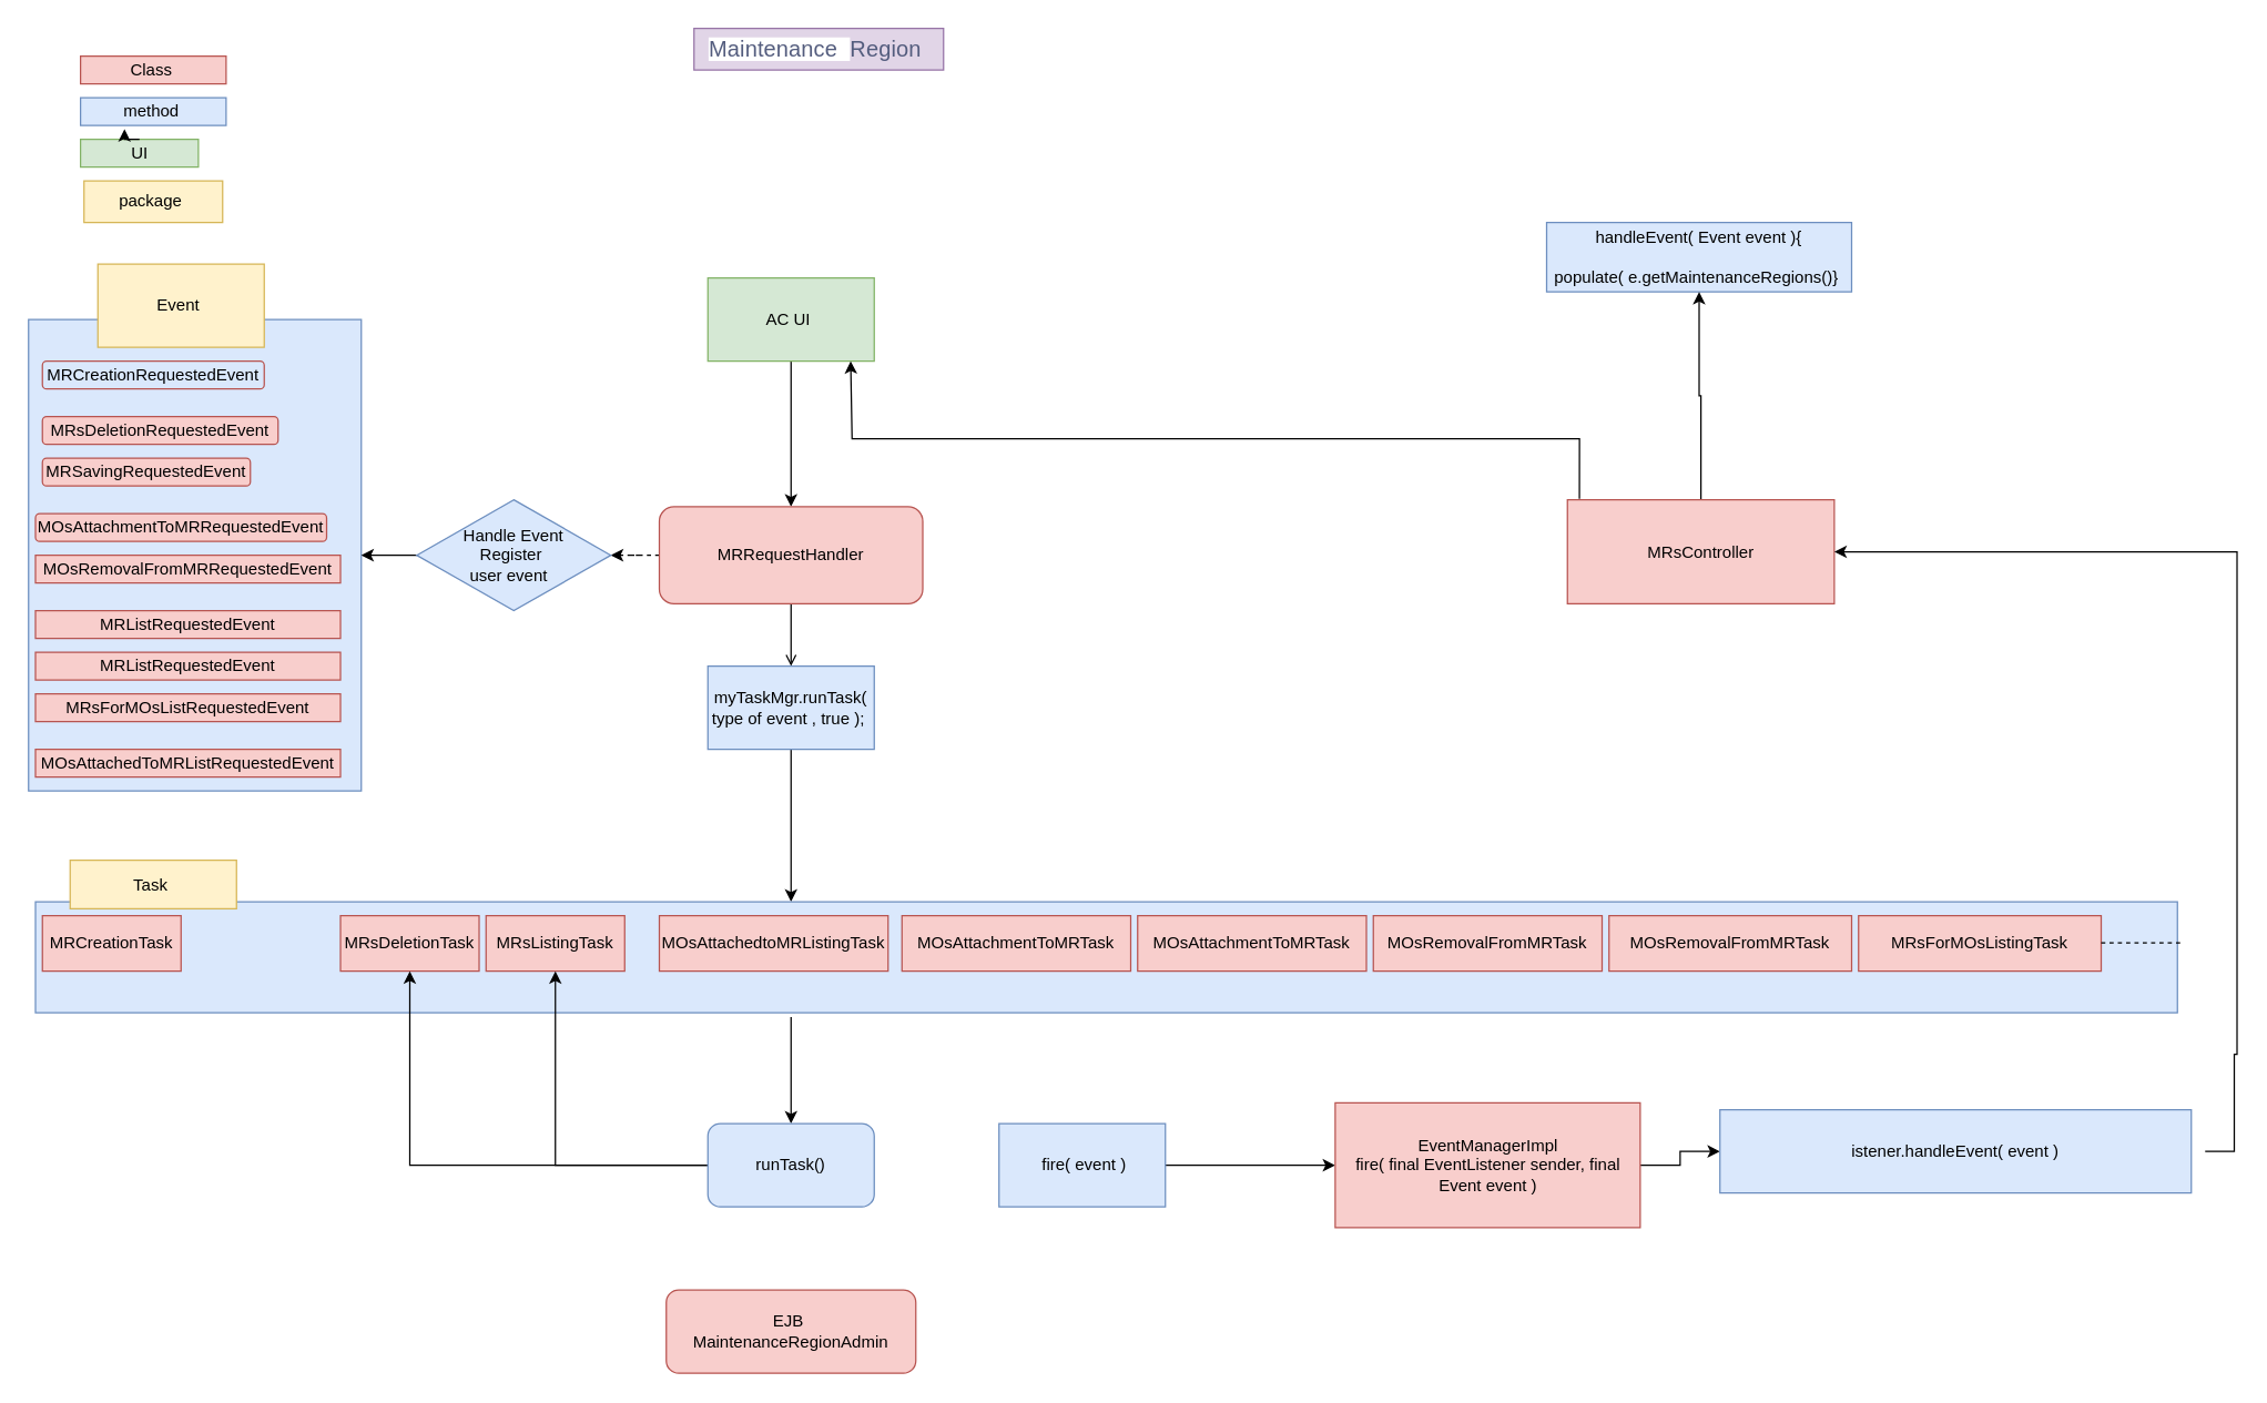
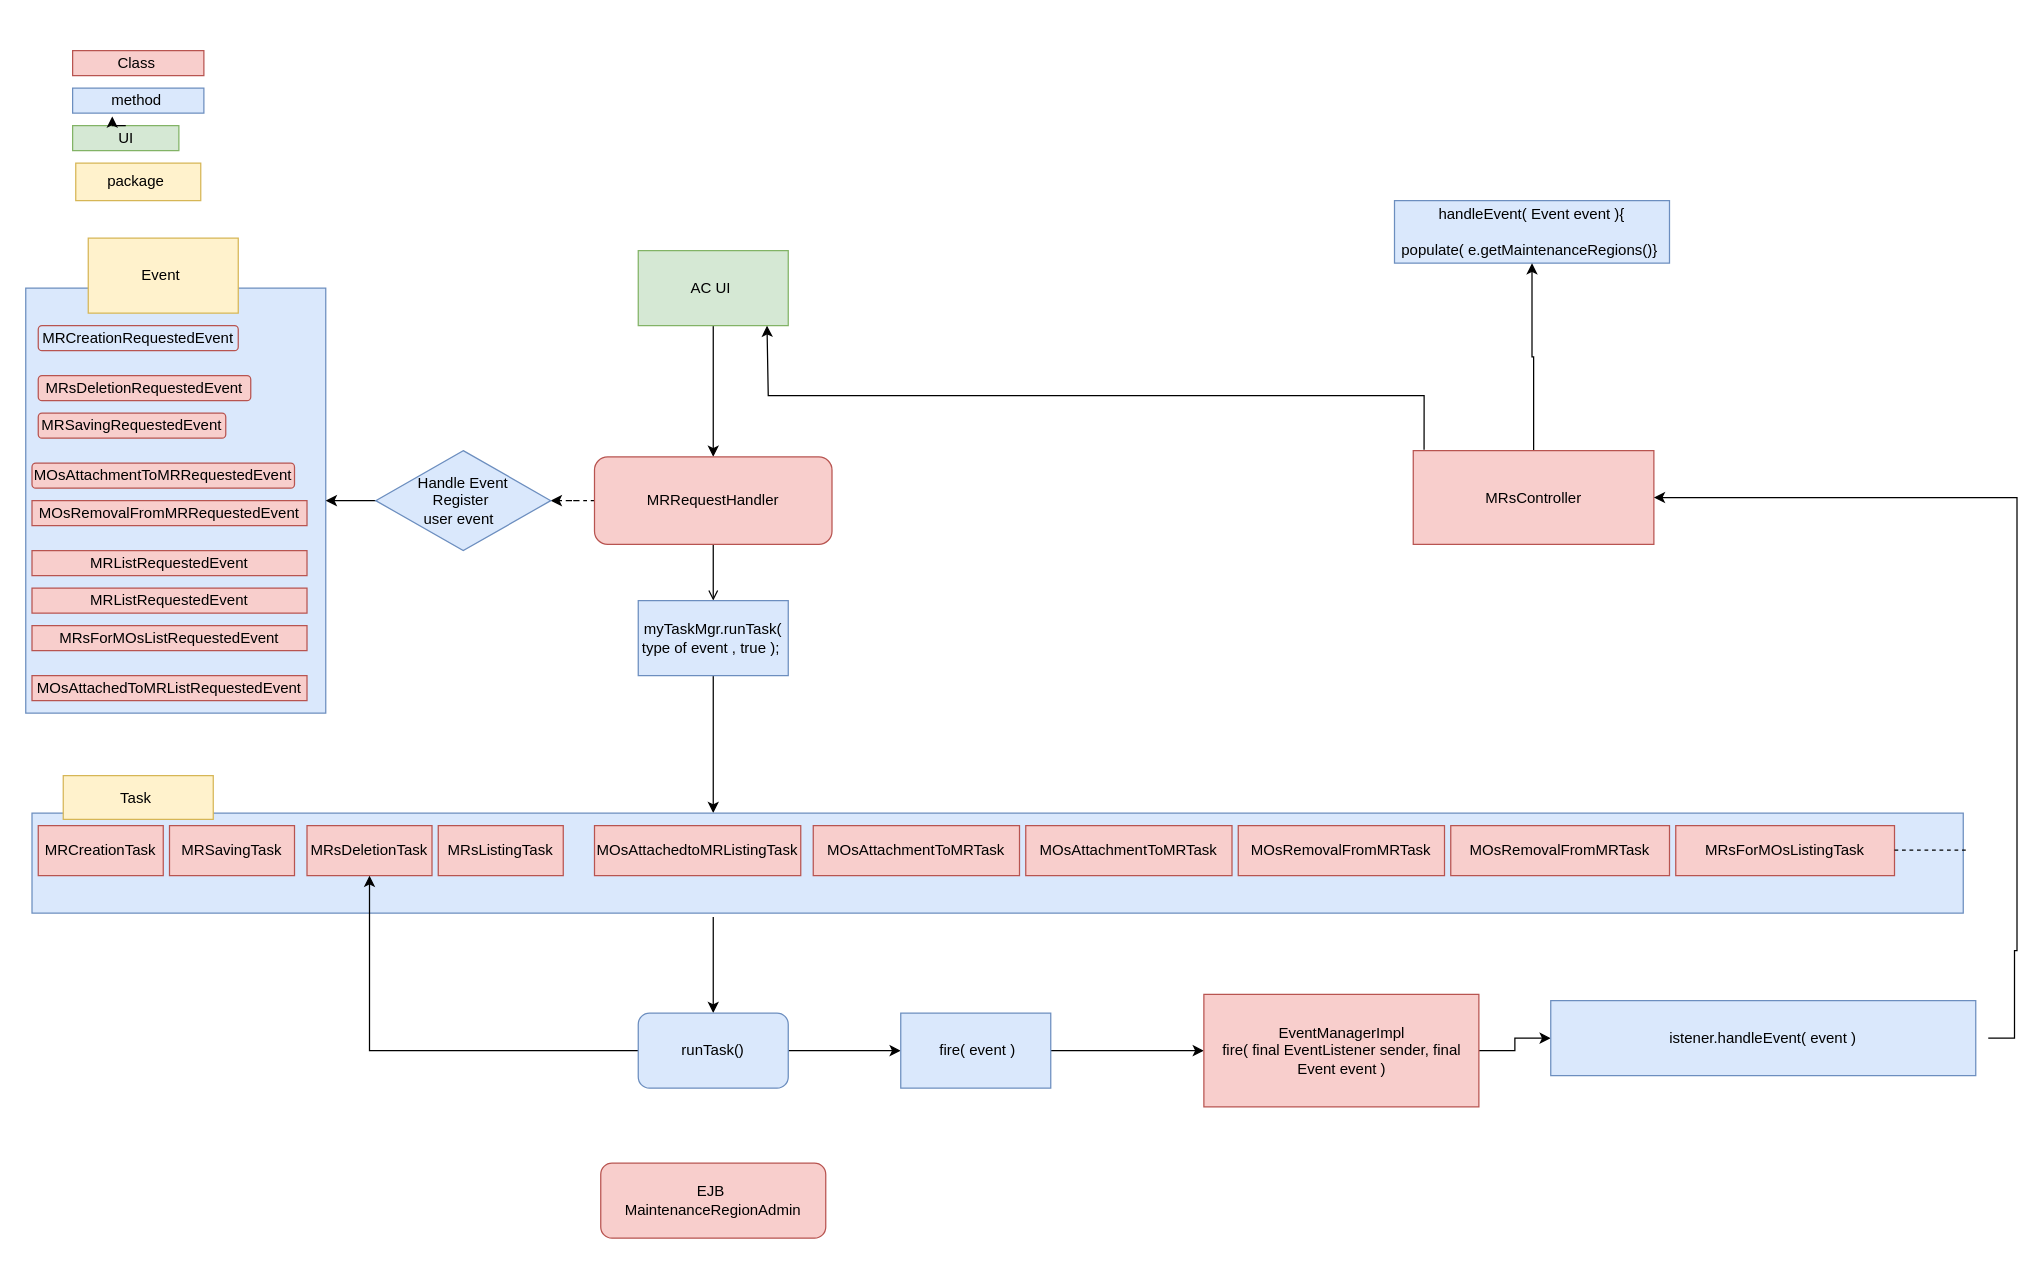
  <mxCell id="0" />
  <mxCell id="1" parent="0" />
  <mxCell id="2" value="" style="edgeStyle=orthogonalEdgeStyle;rounded=0;orthogonalLoop=1;jettySize=auto;html=1;" parent="1" source="3" target="6" edge="1"><mxGeometry relative="1" as="geometry" /></mxCell>
  <mxCell id="3" value="AC UI&amp;nbsp;" style="rounded=0;whiteSpace=wrap;html=1;fillColor=#d5e8d4;strokeColor=#82b366;" parent="1" vertex="1"><mxGeometry x="510" y="200" width="120" height="60" as="geometry" /></mxCell>
  <mxCell id="4" value="" style="edgeStyle=orthogonalEdgeStyle;rounded=0;orthogonalLoop=1;jettySize=auto;html=1;dashed=1;" parent="1" source="6" target="13" edge="1"><mxGeometry relative="1" as="geometry" /></mxCell>
  <mxCell id="5" value="" style="edgeStyle=orthogonalEdgeStyle;rounded=0;orthogonalLoop=1;jettySize=auto;html=1;endArrow=open;" parent="1" source="6" target="21" edge="1"><mxGeometry relative="1" as="geometry" /></mxCell>
  <mxCell id="6" value="MRRequestHandler" style="rounded=1;whiteSpace=wrap;html=1;fillColor=#f8cecc;strokeColor=#b85450;" parent="1" vertex="1"><mxGeometry x="475" y="365" width="190" height="70" as="geometry" /></mxCell>
  <mxCell id="7" value="" style="rounded=0;whiteSpace=wrap;html=1;fillColor=#dae8fc;strokeColor=#6c8ebf;" parent="1" vertex="1"><mxGeometry x="20" y="230" width="240" height="340" as="geometry" /></mxCell>
  <mxCell id="8" value="MRCreationRequestedEvent" style="rounded=1;whiteSpace=wrap;html=1;fillColor=#dae8fc;strokeColor=#b85450;" parent="1" vertex="1"><mxGeometry x="30" y="260" width="160" height="20" as="geometry" /></mxCell>
  <mxCell id="9" value="MRsDeletionRequestedEvent" style="rounded=1;whiteSpace=wrap;html=1;fillColor=#f8cecc;strokeColor=#b85450;" parent="1" vertex="1"><mxGeometry x="30" y="300" width="170" height="20" as="geometry" /></mxCell>
  <mxCell id="10" value="MRSavingRequestedEvent" style="rounded=1;whiteSpace=wrap;html=1;fillColor=#f8cecc;strokeColor=#b85450;" parent="1" vertex="1"><mxGeometry x="30" y="330" width="150" height="20" as="geometry" /></mxCell>
  <mxCell id="11" value="MOsAttachmentToMRRequestedEvent" style="rounded=1;whiteSpace=wrap;html=1;fillColor=#f8cecc;strokeColor=#b85450;" parent="1" vertex="1"><mxGeometry x="25" y="370" width="210" height="20" as="geometry" /></mxCell>
  <mxCell id="12" value="" style="edgeStyle=orthogonalEdgeStyle;rounded=0;orthogonalLoop=1;jettySize=auto;html=1;entryX=1;entryY=0.5;entryDx=0;entryDy=0;" parent="1" source="13" target="7" edge="1"><mxGeometry relative="1" as="geometry"><mxPoint x="280" y="400" as="targetPoint" /><Array as="points" /></mxGeometry></mxCell>
  <mxCell id="13" value="Handle Event&lt;div&gt;Register&amp;nbsp;&lt;/div&gt;&lt;div&gt;user event&amp;nbsp;&amp;nbsp;&lt;/div&gt;" style="rhombus;whiteSpace=wrap;html=1;fillColor=#dae8fc;strokeColor=#6c8ebf;" parent="1" vertex="1"><mxGeometry x="300" y="360" width="140" height="80" as="geometry" /></mxCell>
  <mxCell id="14" value="MOsRemovalFromMRRequestedEvent" style="rounded=0;whiteSpace=wrap;html=1;fillColor=#f8cecc;strokeColor=#b85450;" parent="1" vertex="1"><mxGeometry x="25" y="400" width="220" height="20" as="geometry" /></mxCell>
  <mxCell id="15" value="MRListRequestedEvent" style="rounded=0;whiteSpace=wrap;html=1;fillColor=#f8cecc;strokeColor=#b85450;" parent="1" vertex="1"><mxGeometry x="25" y="440" width="220" height="20" as="geometry" /></mxCell>
  <mxCell id="16" value="MRsForMOsListRequestedEvent" style="rounded=0;whiteSpace=wrap;html=1;fillColor=#f8cecc;strokeColor=#b85450;" parent="1" vertex="1"><mxGeometry x="25" y="500" width="220" height="20" as="geometry" /></mxCell>
  <mxCell id="17" value="MRListRequestedEvent" style="rounded=0;whiteSpace=wrap;html=1;fillColor=#f8cecc;strokeColor=#b85450;" parent="1" vertex="1"><mxGeometry x="25" y="470" width="220" height="20" as="geometry" /></mxCell>
  <mxCell id="18" value="MOsAttachedToMRListRequestedEvent" style="rounded=0;whiteSpace=wrap;html=1;fillColor=#f8cecc;strokeColor=#b85450;" parent="1" vertex="1"><mxGeometry x="25" y="540" width="220" height="20" as="geometry" /></mxCell>
  <mxCell id="19" value="Event&amp;nbsp;" style="rounded=0;whiteSpace=wrap;html=1;fillColor=#fff2cc;strokeColor=#d6b656;" parent="1" vertex="1"><mxGeometry x="70" y="190" width="120" height="60" as="geometry" /></mxCell>
  <mxCell id="20" value="" style="edgeStyle=orthogonalEdgeStyle;rounded=0;orthogonalLoop=1;jettySize=auto;html=1;" parent="1" source="21" target="22" edge="1"><mxGeometry relative="1" as="geometry"><Array as="points"><mxPoint x="570" y="620" /><mxPoint x="570" y="620" /></Array></mxGeometry></mxCell>
  <mxCell id="21" value="myTaskMgr.runTask( type of event , true );&amp;nbsp;" style="rounded=0;whiteSpace=wrap;html=1;fillColor=#dae8fc;strokeColor=#6c8ebf;" parent="1" vertex="1"><mxGeometry x="510" y="480" width="120" height="60" as="geometry" /></mxCell>
  <mxCell id="22" value="" style="rounded=0;whiteSpace=wrap;html=1;fillColor=#dae8fc;strokeColor=#6c8ebf;" parent="1" vertex="1"><mxGeometry x="25" y="650" width="1545" height="80" as="geometry" /></mxCell>
  <mxCell id="23" value="MRCreationTask" style="rounded=0;whiteSpace=wrap;html=1;fillColor=#f8cecc;strokeColor=#b85450;" parent="1" vertex="1"><mxGeometry x="30" y="660" width="100" height="40" as="geometry" /></mxCell>
+ <mxCell id="24" value="MRSavingTask" style="rounded=0;whiteSpace=wrap;html=1;fillColor=#f8cecc;strokeColor=#b85450;" parent="1" vertex="1"><mxGeometry x="135" y="660" width="100" height="40" as="geometry" /></mxCell>
  <mxCell id="25" value="MRsDeletionTask" style="rounded=0;whiteSpace=wrap;html=1;fillColor=#f8cecc;strokeColor=#b85450;" parent="1" vertex="1"><mxGeometry x="245" y="660" width="100" height="40" as="geometry" /></mxCell>
  <mxCell id="26" value="MRsListingTask" style="rounded=0;whiteSpace=wrap;html=1;fillColor=#f8cecc;strokeColor=#b85450;" parent="1" vertex="1"><mxGeometry x="350" y="660" width="100" height="40" as="geometry" /></mxCell>
  <mxCell id="27" value="MOsAttachmentToMRTask" style="rounded=0;whiteSpace=wrap;html=1;fillColor=#f8cecc;strokeColor=#b85450;" parent="1" vertex="1"><mxGeometry x="650" y="660" width="165" height="40" as="geometry" /></mxCell>
  <mxCell id="28" value="MOsAttachedtoMRListingTask" style="rounded=0;whiteSpace=wrap;html=1;fillColor=#f8cecc;strokeColor=#b85450;" parent="1" vertex="1"><mxGeometry x="475" y="660" width="165" height="40" as="geometry" /></mxCell>
  <mxCell id="29" value="MOsAttachmentToMRTask" style="rounded=0;whiteSpace=wrap;html=1;fillColor=#f8cecc;strokeColor=#b85450;" parent="1" vertex="1"><mxGeometry x="820" y="660" width="165" height="40" as="geometry" /></mxCell>
  <mxCell id="30" value="MOsRemovalFromMRTask" style="rounded=0;whiteSpace=wrap;html=1;fillColor=#f8cecc;strokeColor=#b85450;" parent="1" vertex="1"><mxGeometry x="990" y="660" width="165" height="40" as="geometry" /></mxCell>
  <mxCell id="31" value="MOsRemovalFromMRTask" style="rounded=0;whiteSpace=wrap;html=1;fillColor=#f8cecc;strokeColor=#b85450;" parent="1" vertex="1"><mxGeometry x="1160" y="660" width="175" height="40" as="geometry" /></mxCell>
  <mxCell id="32" value="MRsForMOsListingTask" style="rounded=0;whiteSpace=wrap;html=1;fillColor=#f8cecc;strokeColor=#b85450;" parent="1" vertex="1"><mxGeometry x="1340" y="660" width="175" height="40" as="geometry" /></mxCell>
  <mxCell id="33" value="" style="endArrow=none;dashed=1;html=1;rounded=0;" parent="1" edge="1"><mxGeometry width="50" height="50" relative="1" as="geometry"><mxPoint x="1515" y="679.5" as="sourcePoint" /><mxPoint x="1575" y="679.5" as="targetPoint" /></mxGeometry></mxCell>
  <mxCell id="34" value="" style="endArrow=classic;html=1;rounded=0;" parent="1" target="37" edge="1"><mxGeometry width="50" height="50" relative="1" as="geometry"><mxPoint x="570" y="733" as="sourcePoint" /><mxPoint x="510" y="810" as="targetPoint" /><Array as="points" /></mxGeometry></mxCell>
  <mxCell id="35" value="" style="edgeStyle=orthogonalEdgeStyle;rounded=0;orthogonalLoop=1;jettySize=auto;html=1;" parent="1" source="37" target="25" edge="1"><mxGeometry relative="1" as="geometry" /></mxCell>
- <mxCell id="36" value="" style="edgeStyle=orthogonalEdgeStyle;rounded=0;orthogonalLoop=1;jettySize=auto;html=1;" parent="1" source="37" target="26" edge="1"><mxGeometry relative="1" as="geometry" /></mxCell>
+ <mxCell id="36" value="" style="edgeStyle=orthogonalEdgeStyle;rounded=0;orthogonalLoop=1;jettySize=auto;html=1;" parent="1" source="37" target="40" edge="1"><mxGeometry relative="1" as="geometry" /></mxCell>
  <mxCell id="37" value="runTask()" style="rounded=1;whiteSpace=wrap;html=1;fillColor=#dae8fc;strokeColor=#6c8ebf;" parent="1" vertex="1"><mxGeometry x="510" y="810" width="120" height="60" as="geometry" /></mxCell>
  <mxCell id="38" value="EJB&amp;nbsp;&lt;div&gt;MaintenanceRegionAdmin&lt;/div&gt;" style="rounded=1;whiteSpace=wrap;html=1;fillColor=#f8cecc;strokeColor=#b85450;" parent="1" vertex="1"><mxGeometry x="480" y="930" width="180" height="60" as="geometry" /></mxCell>
  <mxCell id="39" value="" style="edgeStyle=orthogonalEdgeStyle;rounded=0;orthogonalLoop=1;jettySize=auto;html=1;" parent="1" source="40" target="42" edge="1"><mxGeometry relative="1" as="geometry" /></mxCell>
  <mxCell id="40" value="&amp;nbsp;fire( event )" style="rounded=0;whiteSpace=wrap;html=1;fillColor=#dae8fc;strokeColor=#6c8ebf;" parent="1" vertex="1"><mxGeometry x="720" y="810" width="120" height="60" as="geometry" /></mxCell>
  <mxCell id="41" value="" style="edgeStyle=orthogonalEdgeStyle;rounded=0;orthogonalLoop=1;jettySize=auto;html=1;" parent="1" source="42" target="48" edge="1"><mxGeometry relative="1" as="geometry" /></mxCell>
  <mxCell id="42" value="EventManagerImpl&lt;div&gt;fire( final EventListener sender, final Event event )&lt;/div&gt;" style="rounded=0;whiteSpace=wrap;html=1;fillColor=#f8cecc;strokeColor=#b85450;" parent="1" vertex="1"><mxGeometry x="962.5" y="795" width="220" height="90" as="geometry" /></mxCell>
  <mxCell id="43" value="&lt;div style=&quot;&quot;&gt;handleEvent( Event event ){&lt;/div&gt;&lt;div style=&quot;&quot;&gt;&lt;br&gt;&lt;/div&gt;&lt;div style=&quot;&quot;&gt;populate( e.getMaintenanceRegions()}&amp;nbsp;&lt;/div&gt;" style="rounded=0;whiteSpace=wrap;html=1;align=center;fillColor=#dae8fc;strokeColor=#6c8ebf;" parent="1" vertex="1"><mxGeometry x="1115" y="160" width="220" height="50" as="geometry" /></mxCell>
  <mxCell id="44" value="" style="edgeStyle=orthogonalEdgeStyle;rounded=0;orthogonalLoop=1;jettySize=auto;html=1;" parent="1" source="46" target="43" edge="1"><mxGeometry relative="1" as="geometry" /></mxCell>
  <mxCell id="45" style="edgeStyle=orthogonalEdgeStyle;rounded=0;orthogonalLoop=1;jettySize=auto;html=1;exitX=0.045;exitY=-0.009;exitDx=0;exitDy=0;exitPerimeter=0;" parent="1" source="46" edge="1"><mxGeometry relative="1" as="geometry"><mxPoint x="613" y="260" as="targetPoint" /><mxPoint x="1140" y="328.75" as="sourcePoint" /><Array as="points"><mxPoint x="1139" y="316" /><mxPoint x="614" y="316" /></Array></mxGeometry></mxCell>
  <mxCell id="46" value="MRsController" style="rounded=0;whiteSpace=wrap;html=1;align=center;fillColor=#f8cecc;strokeColor=#b85450;" parent="1" vertex="1"><mxGeometry x="1130" y="360" width="192.5" height="75" as="geometry" /></mxCell>
  <mxCell id="47" value="" style="edgeStyle=orthogonalEdgeStyle;rounded=0;orthogonalLoop=1;jettySize=auto;html=1;entryX=1;entryY=0.5;entryDx=0;entryDy=0;" parent="1" target="46" edge="1"><mxGeometry relative="1" as="geometry"><mxPoint x="1590" y="830" as="sourcePoint" /><mxPoint x="1417.25" y="400" as="targetPoint" /><Array as="points"><mxPoint x="1611" y="830" /><mxPoint x="1611" y="760" /><mxPoint x="1613" y="760" /><mxPoint x="1613" y="398" /></Array></mxGeometry></mxCell>
  <mxCell id="48" value="istener.handleEvent( event )" style="rounded=0;whiteSpace=wrap;html=1;fillColor=#dae8fc;strokeColor=#6c8ebf;" parent="1" vertex="1"><mxGeometry x="1240" y="800" width="340" height="60" as="geometry" /></mxCell>
- <mxCell id="49" value="&lt;span style=&quot;color: rgb(84, 93, 126); font-family: &amp;quot;Google Sans&amp;quot;, Arial, sans-serif; font-size: 16px; letter-spacing: 0.1px; text-align: left; background-color: rgb(255, 255, 255);&quot;&gt;Maintenance&amp;nbsp;&amp;nbsp;&lt;/span&gt;&lt;font face=&quot;Google Sans, Arial, sans-serif&quot; color=&quot;#545d7e&quot;&gt;&lt;span style=&quot;font-size: 16px; letter-spacing: 0.1px;&quot;&gt;Region&amp;nbsp;&lt;/span&gt;&lt;/font&gt;" style="text;html=1;align=center;verticalAlign=middle;whiteSpace=wrap;rounded=0;fillColor=#e1d5e7;strokeColor=#9673a6;" parent="1" vertex="1"><mxGeometry x="500" y="20" width="180" height="30" as="geometry" /></mxCell>
  <mxCell id="50" value="UI" style="rounded=0;whiteSpace=wrap;html=1;fillColor=#d5e8d4;strokeColor=#82b366;" parent="1" vertex="1"><mxGeometry x="57.5" y="100" width="85" height="20" as="geometry" /></mxCell>
  <mxCell id="51" value="Class&amp;nbsp;" style="rounded=0;whiteSpace=wrap;html=1;fillColor=#f8cecc;strokeColor=#b85450;" parent="1" vertex="1"><mxGeometry x="57.5" y="40" width="105" height="20" as="geometry" /></mxCell>
  <mxCell id="52" value="method&amp;nbsp;" style="rounded=0;whiteSpace=wrap;html=1;fillColor=#dae8fc;strokeColor=#6c8ebf;" parent="1" vertex="1"><mxGeometry x="57.5" y="70" width="105" height="20" as="geometry" /></mxCell>
  <mxCell id="53" style="edgeStyle=orthogonalEdgeStyle;rounded=0;orthogonalLoop=1;jettySize=auto;html=1;exitX=0.5;exitY=0;exitDx=0;exitDy=0;entryX=0.373;entryY=-0.367;entryDx=0;entryDy=0;entryPerimeter=0;" parent="1" source="50" target="50" edge="1"><mxGeometry relative="1" as="geometry" /></mxCell>
  <mxCell id="54" value="package&amp;nbsp;" style="rounded=0;whiteSpace=wrap;html=1;fillColor=#fff2cc;strokeColor=#d6b656;" parent="1" vertex="1"><mxGeometry x="60" y="130" width="100" height="30" as="geometry" /></mxCell>
  <mxCell id="55" value="Task&amp;nbsp;" style="rounded=0;whiteSpace=wrap;html=1;fillColor=#fff2cc;strokeColor=#d6b656;" parent="1" vertex="1"><mxGeometry x="50" y="620" width="120" height="35" as="geometry" /></mxCell>
